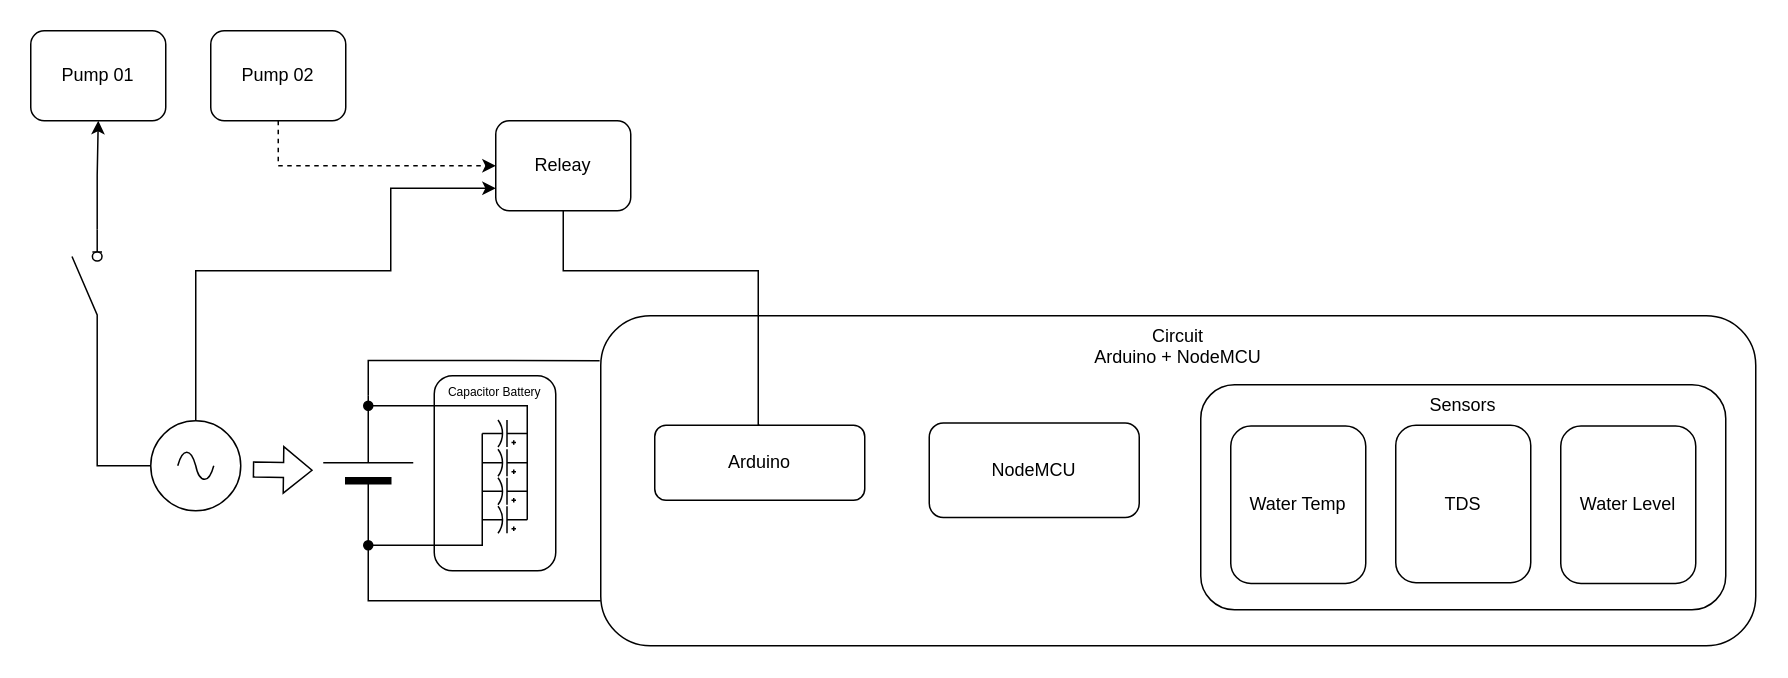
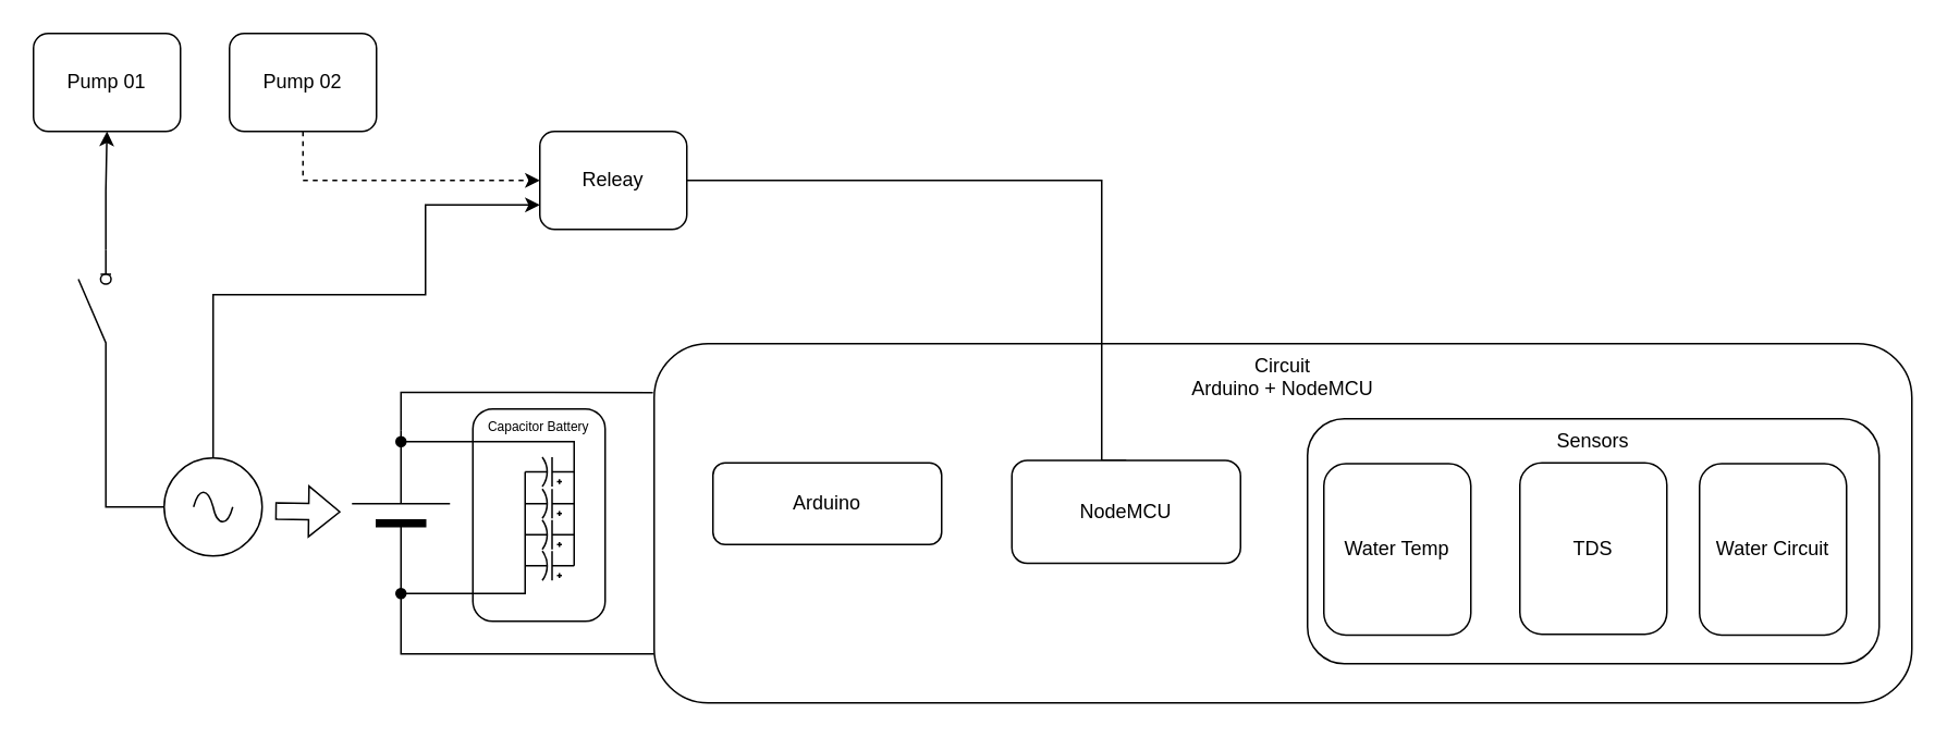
  <mxCell id="0" />
  <mxCell id="1" parent="0" />
  <mxCell id="2" value="Circuit&lt;br&gt;Arduino + NodeMCU" style="rounded=1;whiteSpace=wrap;html=1;verticalAlign=top;fillColor=none;" parent="1" vertex="1"><mxGeometry x="400" y="210" width="770" height="220" as="geometry" /></mxCell>
  <mxCell id="3" value="" style="pointerEvents=1;verticalLabelPosition=bottom;shadow=0;dashed=0;align=center;html=1;verticalAlign=top;shape=mxgraph.electrical.capacitors.capacitor_3;rotation=-180;" parent="1" vertex="1"><mxGeometry x="321" y="318" width="30" height="18" as="geometry" /></mxCell>
  <mxCell id="4" style="edgeStyle=orthogonalEdgeStyle;rounded=0;orthogonalLoop=1;jettySize=auto;html=1;exitX=1;exitY=0.5;exitDx=0;exitDy=0;exitPerimeter=0;endArrow=none;endFill=0;entryX=-0.001;entryY=0.136;entryDx=0;entryDy=0;entryPerimeter=0;" parent="1" source="7" target="2" edge="1"><mxGeometry relative="1" as="geometry"><Array as="points"><mxPoint x="245" y="240" /></Array><mxPoint x="340" y="220" as="targetPoint" /></mxGeometry></mxCell>
  <mxCell id="5" style="edgeStyle=orthogonalEdgeStyle;rounded=0;orthogonalLoop=1;jettySize=auto;html=1;exitX=0;exitY=0.5;exitDx=0;exitDy=0;exitPerimeter=0;endArrow=none;endFill=0;" parent="1" source="7" edge="1"><mxGeometry relative="1" as="geometry"><Array as="points"><mxPoint x="245" y="400" /><mxPoint x="400" y="400" /></Array><mxPoint x="400" y="400" as="targetPoint" /></mxGeometry></mxCell>
  <mxCell id="6" style="edgeStyle=orthogonalEdgeStyle;rounded=0;orthogonalLoop=1;jettySize=auto;html=1;entryX=1;entryY=0.5;entryDx=0;entryDy=0;entryPerimeter=0;endArrow=none;endFill=0;exitX=0;exitY=0.5;exitDx=0;exitDy=0;exitPerimeter=0;startArrow=oval;startFill=1;" edge="1" parent="1" source="7" target="27"><mxGeometry relative="1" as="geometry"><Array as="points"><mxPoint x="321" y="363" /></Array></mxGeometry></mxCell>
  <mxCell id="7" value="" style="verticalLabelPosition=bottom;shadow=0;dashed=0;align=center;fillColor=strokeColor;html=1;verticalAlign=top;strokeWidth=1;shape=mxgraph.electrical.miscellaneous.monocell_battery;rotation=-90;" parent="1" vertex="1"><mxGeometry x="195" y="283" width="100" height="60" as="geometry" /></mxCell>
- <mxCell id="8" style="edgeStyle=orthogonalEdgeStyle;rounded=0;orthogonalLoop=1;jettySize=auto;html=1;exitX=0.5;exitY=0;exitDx=0;exitDy=0;endArrow=none;endFill=0;" parent="1" source="18" target="15" edge="1"><mxGeometry relative="1" as="geometry"><Array as="points"><mxPoint x="505" y="283" /><mxPoint x="505" y="180" /><mxPoint x="375" y="180" /></Array></mxGeometry></mxCell>
  <mxCell id="9" style="edgeStyle=orthogonalEdgeStyle;rounded=0;orthogonalLoop=1;jettySize=auto;html=1;entryX=0.5;entryY=1;entryDx=0;entryDy=0;startArrow=none;exitX=1;exitY=0.84;exitDx=0;exitDy=0;" parent="1" source="17" target="12" edge="1"><mxGeometry relative="1" as="geometry" /></mxCell>
  <mxCell id="10" style="edgeStyle=orthogonalEdgeStyle;rounded=0;orthogonalLoop=1;jettySize=auto;html=1;entryX=0;entryY=0.75;entryDx=0;entryDy=0;" parent="1" source="11" target="15" edge="1"><mxGeometry relative="1" as="geometry"><mxPoint x="220" y="153" as="targetPoint" /><Array as="points"><mxPoint x="130" y="180" /><mxPoint x="260" y="180" /><mxPoint x="260" y="125" /></Array></mxGeometry></mxCell>
  <mxCell id="11" value="" style="pointerEvents=1;verticalLabelPosition=bottom;shadow=0;dashed=0;align=center;html=1;verticalAlign=top;shape=mxgraph.electrical.signal_sources.source;aspect=fixed;points=[[0.5,0,0],[1,0.5,0],[0.5,1,0],[0,0.5,0]];elSignalType=ac;" parent="1" vertex="1"><mxGeometry x="100" y="280" width="60" height="60" as="geometry" /></mxCell>
  <mxCell id="12" value="Pump 01" style="rounded=1;whiteSpace=wrap;html=1;" parent="1" vertex="1"><mxGeometry x="20" y="20" width="90" height="60" as="geometry" /></mxCell>
  <mxCell id="13" style="edgeStyle=orthogonalEdgeStyle;rounded=0;orthogonalLoop=1;jettySize=auto;html=1;entryX=0;entryY=0.5;entryDx=0;entryDy=0;exitX=0.5;exitY=1;exitDx=0;exitDy=0;dashed=1;" parent="1" source="14" target="15" edge="1"><mxGeometry relative="1" as="geometry" /></mxCell>
  <mxCell id="14" value="Pump 02" style="rounded=1;whiteSpace=wrap;html=1;" parent="1" vertex="1"><mxGeometry x="140" y="20" width="90" height="60" as="geometry" /></mxCell>
  <mxCell id="15" value="Releay" style="rounded=1;whiteSpace=wrap;html=1;" parent="1" vertex="1"><mxGeometry x="330" y="80" width="90" height="60" as="geometry" /></mxCell>
  <mxCell id="16" value="" style="edgeStyle=orthogonalEdgeStyle;rounded=0;orthogonalLoop=1;jettySize=auto;html=1;entryX=0;entryY=0.84;entryDx=0;entryDy=0;endArrow=none;" parent="1" source="11" target="17" edge="1"><mxGeometry relative="1" as="geometry"><mxPoint x="130" y="280" as="sourcePoint" /><mxPoint x="65" y="80" as="targetPoint" /></mxGeometry></mxCell>
  <mxCell id="17" value="" style="shape=mxgraph.electrical.electro-mechanical.switchDisconnector;aspect=fixed;elSwitchState=off;rotation=-90;" parent="1" vertex="1"><mxGeometry x="20" y="180" width="75" height="20" as="geometry" /></mxCell>
  <mxCell id="18" value="Arduino" style="rounded=1;whiteSpace=wrap;html=1;" parent="1" vertex="1"><mxGeometry x="436" y="283" width="140" height="50" as="geometry" /></mxCell>
+ <mxCell id="19" style="edgeStyle=orthogonalEdgeStyle;rounded=0;orthogonalLoop=1;jettySize=auto;html=1;entryX=1;entryY=0.5;entryDx=0;entryDy=0;endArrow=none;endFill=0;exitX=0.5;exitY=0;exitDx=0;exitDy=0;" parent="1" source="20" target="15" edge="1"><mxGeometry relative="1" as="geometry"><Array as="points"><mxPoint x="674" y="110" /></Array></mxGeometry></mxCell>
  <mxCell id="20" value="NodeMCU" style="rounded=1;whiteSpace=wrap;html=1;" parent="1" vertex="1"><mxGeometry x="619" y="281.5" width="140" height="63" as="geometry" /></mxCell>
  <mxCell id="21" value="Sensors" style="rounded=1;whiteSpace=wrap;html=1;verticalAlign=top;" parent="1" vertex="1"><mxGeometry x="800" y="256" width="350" height="150" as="geometry" /></mxCell>
- <mxCell id="22" value="Water Temp" style="rounded=1;whiteSpace=wrap;html=1;" parent="1" vertex="1"><mxGeometry x="820" y="283.5" width="90" height="105" as="geometry" /></mxCell>
+ <mxCell id="22" value="Water Temp" style="rounded=1;whiteSpace=wrap;html=1;" parent="1" vertex="1"><mxGeometry x="810" y="283.5" width="90" height="105" as="geometry" /></mxCell>
  <mxCell id="23" value="TDS" style="rounded=1;whiteSpace=wrap;html=1;" parent="1" vertex="1"><mxGeometry x="930" y="283" width="90" height="105" as="geometry" /></mxCell>
- <mxCell id="24" value="Water Level" style="rounded=1;whiteSpace=wrap;html=1;" parent="1" vertex="1"><mxGeometry x="1040" y="283.5" width="90" height="105" as="geometry" /></mxCell>
+ <mxCell id="24" value="Water Circuit" style="rounded=1;whiteSpace=wrap;html=1;" parent="1" vertex="1"><mxGeometry x="1040" y="283.5" width="90" height="105" as="geometry" /></mxCell>
  <mxCell id="25" value="" style="shape=flexArrow;endArrow=classic;html=1;rounded=0;" parent="1" edge="1"><mxGeometry width="50" height="50" relative="1" as="geometry"><mxPoint x="168" y="312.5" as="sourcePoint" /><mxPoint x="208" y="313" as="targetPoint" /></mxGeometry></mxCell>
  <mxCell id="26" value="" style="pointerEvents=1;verticalLabelPosition=bottom;shadow=0;dashed=0;align=center;html=1;verticalAlign=top;shape=mxgraph.electrical.capacitors.capacitor_3;rotation=-180;" vertex="1" parent="1"><mxGeometry x="321" y="299" width="30" height="18" as="geometry" /></mxCell>
  <mxCell id="27" value="" style="pointerEvents=1;verticalLabelPosition=bottom;shadow=0;dashed=0;align=center;html=1;verticalAlign=top;shape=mxgraph.electrical.capacitors.capacitor_3;rotation=-180;" vertex="1" parent="1"><mxGeometry x="321" y="279.5" width="30" height="18" as="geometry" /></mxCell>
  <mxCell id="28" value="" style="pointerEvents=1;verticalLabelPosition=bottom;shadow=0;dashed=0;align=center;html=1;verticalAlign=top;shape=mxgraph.electrical.capacitors.capacitor_3;rotation=-180;" vertex="1" parent="1"><mxGeometry x="321" y="337" width="30" height="18" as="geometry" /></mxCell>
  <mxCell id="29" style="edgeStyle=orthogonalEdgeStyle;rounded=0;orthogonalLoop=1;jettySize=auto;html=1;entryX=0;entryY=0.5;entryDx=0;entryDy=0;entryPerimeter=0;endArrow=none;endFill=0;startArrow=oval;startFill=1;" edge="1" parent="1" target="28"><mxGeometry relative="1" as="geometry"><mxPoint x="245" y="270" as="sourcePoint" /><mxPoint x="295" y="298.5" as="targetPoint" /><Array as="points"><mxPoint x="351" y="270" /></Array></mxGeometry></mxCell>
  <mxCell id="30" value="Capacitor Battery" style="rounded=1;whiteSpace=wrap;html=1;verticalAlign=top;fillColor=none;fontSize=8;" vertex="1" parent="1"><mxGeometry x="289" y="250" width="81" height="130" as="geometry" /></mxCell>
